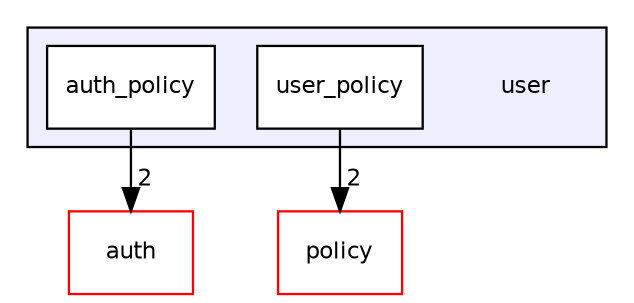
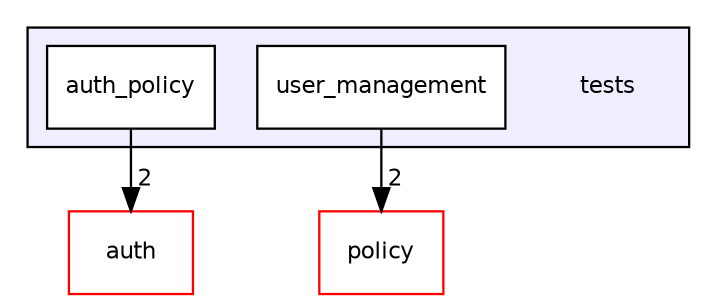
  digraph {
    compound=true
    node [fontname=Helvetica fontsize=10 shape=box color=black fillcolor=white style=filled]
    edge [headlabel=2 labeldistance=1.5 labelfontname=Helvetica labelfontsize=10]
-   n1 [label=user shape=plaintext color="" fillcolor="" style=""]
+   n1 [label=tests shape=plaintext color="" fillcolor="" style=""]
    n2 [label=auth_policy]
-   n3 [label=user_policy]
+   n3 [label=user_management]
    n4 [color=red label=auth]
    n5 [color=red label=policy]
    subgraph cluster_1 {
      bgcolor="#eeeeff"
      pencolor=black
      n1
      n2
      n3
    }
    n2 -> n4
    n3 -> n5
  }
